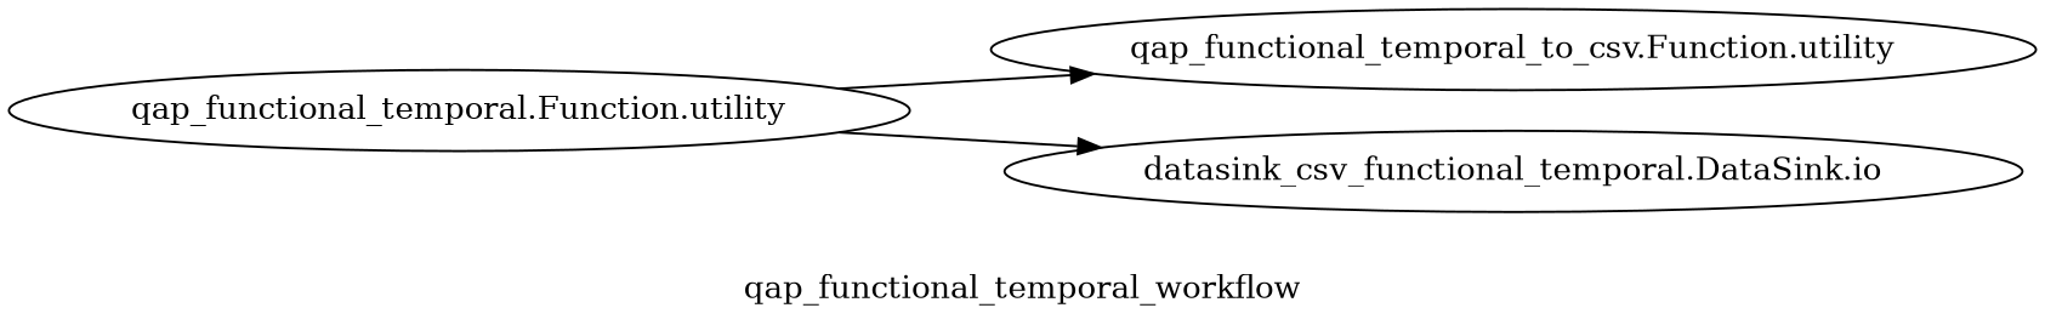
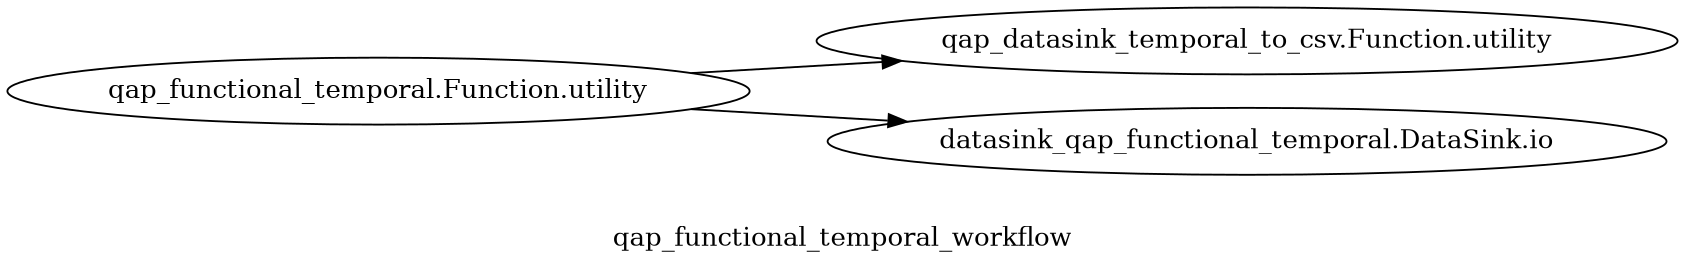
  digraph {
    label=qap_functional_temporal_workflow
    rankdir=LR
    n1 [label="qap_functional_temporal.Function.utility"]
-   n2 [label="qap_functional_temporal_to_csv.Function.utility"]
-   n3 [label="datasink_csv_functional_temporal.DataSink.io"]
+   n2 [label="qap_datasink_temporal_to_csv.Function.utility"]
+   n3 [label="datasink_qap_functional_temporal.DataSink.io"]
    n1 -> n2
    n1 -> n3
  }
